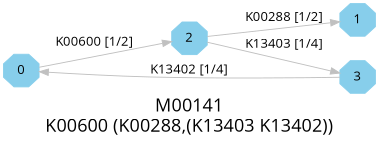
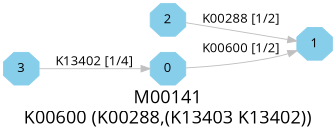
  digraph {
    fontname="Open Sans"
    fontsize=20
    label="M00141\nK00600 (K00288,(K13403 K13402))"
    rankdir=LR
    node [color=skyblue fontname="Open Sans" shape=octagon style=filled]
    edge [color=grey fontname="Open Sans"]
    0 [height=.3 width=.3]
    1 [height=.3 width=.3]
    2 [height=.3 width=.3]
    3 [height=.3 width=.3]
    subgraph sub_1 {
      0
      1
      2
      3
    }
-   0 -> 2 [label="K00600 [1/2]"]
+   0 -> 1 [label="K00600 [1/2]"]
    2 -> 1 [label="K00288 [1/2]"]
-   2 -> 3 [label="K13403 [1/4]"]
    3 -> 0 [label="K13402 [1/4]"]
  }
